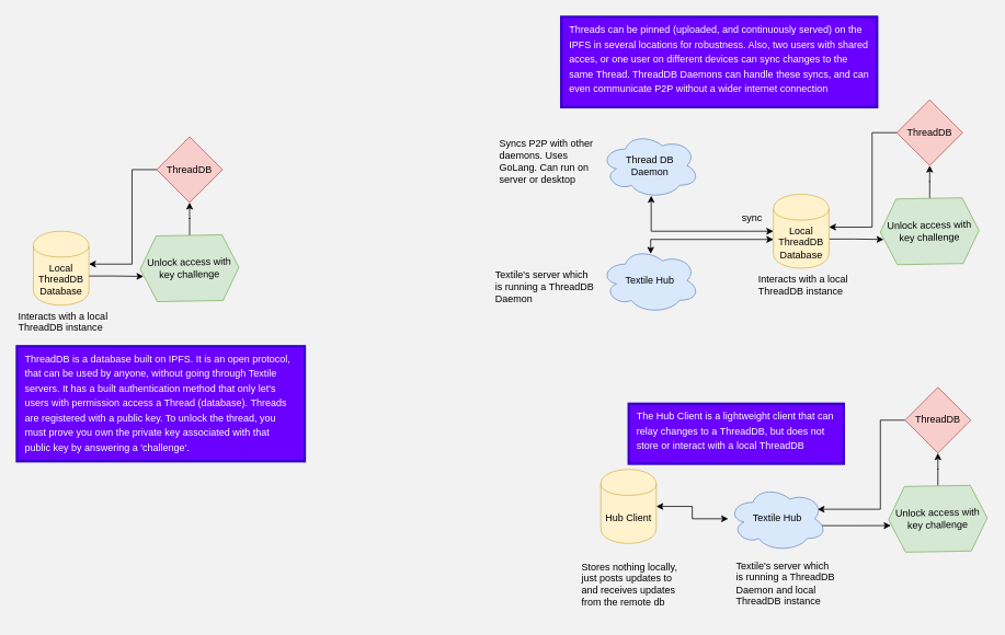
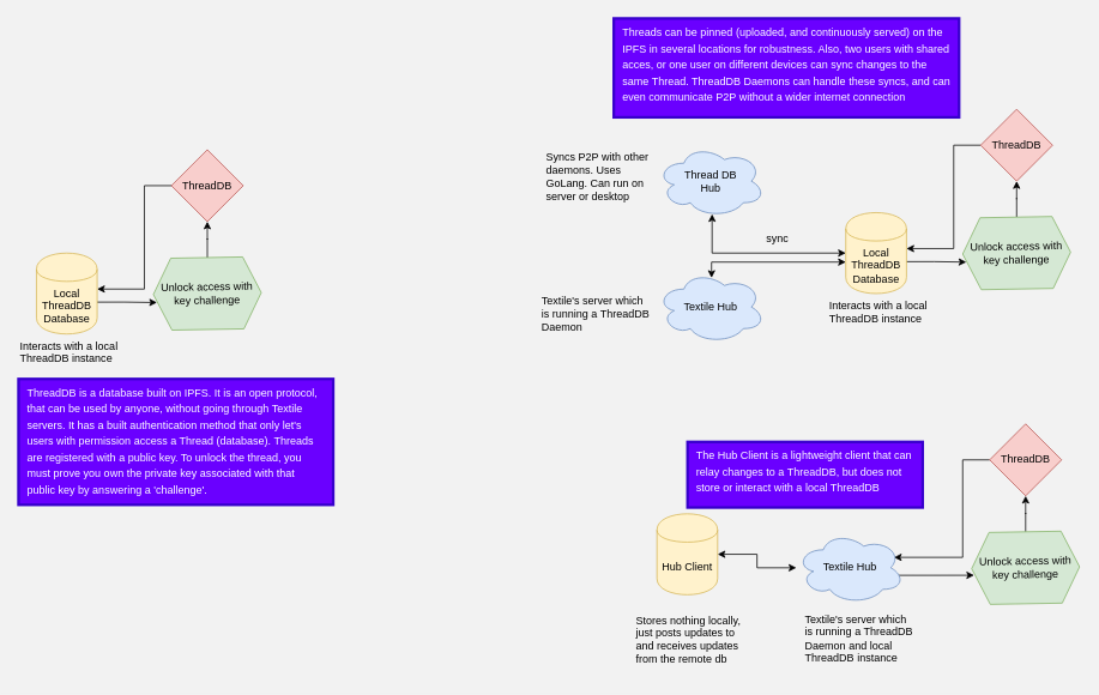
  <mxCell id="0" />
  <mxCell id="1" parent="0" />
  <mxCell id="2" style="edgeStyle=orthogonalEdgeStyle;rounded=0;orthogonalLoop=1;jettySize=auto;html=1;entryX=0.5;entryY=1;entryDx=0;entryDy=0;startArrow=none;startFill=0;" parent="1" source="3" target="11" edge="1"><mxGeometry relative="1" as="geometry" /></mxCell>
  <mxCell id="3" value="&lt;div&gt;Unlock access with key challenge&lt;/div&gt;" style="shape=hexagon;perimeter=hexagonPerimeter2;whiteSpace=wrap;html=1;fixedSize=1;rotation=-1;fillColor=#d5e8d4;strokeColor=#82b366;" parent="1" vertex="1"><mxGeometry x="1070" y="241" width="120" height="80" as="geometry" /></mxCell>
  <mxCell id="4" style="edgeStyle=orthogonalEdgeStyle;rounded=0;orthogonalLoop=1;jettySize=auto;html=1;entryX=0.032;entryY=0.613;entryDx=0;entryDy=0;entryPerimeter=0;startArrow=none;startFill=0;exitX=0.997;exitY=0.606;exitDx=0;exitDy=0;exitPerimeter=0;" parent="1" source="16" target="3" edge="1"><mxGeometry relative="1" as="geometry"><mxPoint x="1030" y="291.019" as="sourcePoint" /><Array as="points"><mxPoint x="1038" y="291" /></Array></mxGeometry></mxCell>
  <mxCell id="5" style="edgeStyle=elbowEdgeStyle;rounded=0;orthogonalLoop=1;jettySize=auto;html=1;startArrow=none;startFill=0;elbow=vertical;strokeColor=none;" parent="1" source="16" edge="1"><mxGeometry relative="1" as="geometry"><Array as="points" /><mxPoint x="790" y="151" as="targetPoint" /></mxGeometry></mxCell>
  <mxCell id="6" style="edgeStyle=elbowEdgeStyle;rounded=0;orthogonalLoop=1;jettySize=auto;elbow=vertical;html=1;startArrow=classic;startFill=1;endArrow=classic;endFill=1;entryX=0;entryY=0.5;entryDx=0;entryDy=0;exitX=0.511;exitY=0.959;exitDx=0;exitDy=0;exitPerimeter=0;" parent="1" source="14" target="16" edge="1"><mxGeometry relative="1" as="geometry"><mxPoint x="920" y="281" as="targetPoint" /><Array as="points"><mxPoint x="870" y="281" /><mxPoint x="840" y="271" /></Array><mxPoint x="790" y="231" as="sourcePoint" /></mxGeometry></mxCell>
  <mxCell id="7" style="edgeStyle=elbowEdgeStyle;rounded=0;orthogonalLoop=1;jettySize=auto;elbow=vertical;html=1;startArrow=classic;startFill=1;endArrow=classic;endFill=1;entryX=0;entryY=0.611;entryDx=0;entryDy=0;entryPerimeter=0;exitX=0.506;exitY=0.095;exitDx=0;exitDy=0;exitPerimeter=0;" parent="1" source="15" target="16" edge="1"><mxGeometry relative="1" as="geometry"><mxPoint x="910" y="291" as="targetPoint" /><Array as="points"><mxPoint x="870" y="291" /></Array><mxPoint x="790" y="311" as="sourcePoint" /></mxGeometry></mxCell>
  <mxCell id="8" value="Textile's server which is running a ThreadDB Daemon" style="text;whiteSpace=wrap;html=1;" parent="1" vertex="1"><mxGeometry x="600" y="321" width="125" height="70" as="geometry" /></mxCell>
  <mxCell id="9" value="&lt;div&gt;Syncs P2P with other daemons. Uses GoLang. Can run on server or desktop&lt;br&gt;&lt;/div&gt;" style="text;whiteSpace=wrap;html=1;" parent="1" vertex="1"><mxGeometry x="605" y="161" width="125" height="85" as="geometry" /></mxCell>
  <mxCell id="10" style="edgeStyle=orthogonalEdgeStyle;rounded=0;orthogonalLoop=1;jettySize=auto;html=1;startArrow=none;startFill=0;" parent="1" source="11" target="16" edge="1"><mxGeometry relative="1" as="geometry"><Array as="points"><mxPoint x="1060" y="161" /><mxPoint x="1060" y="276" /></Array><mxPoint x="1010" y="276" as="targetPoint" /></mxGeometry></mxCell>
  <mxCell id="11" value="&lt;div&gt;ThreadDB&lt;/div&gt;" style="rhombus;whiteSpace=wrap;html=1;fillColor=#f8cecc;strokeColor=#b85450;" parent="1" vertex="1"><mxGeometry x="1090" y="121" width="80" height="80" as="geometry" /></mxCell>
  <mxCell id="12" value="Interacts with a local ThreadDB instance" style="text;whiteSpace=wrap;html=1;" parent="1" vertex="1"><mxGeometry x="920" y="326" width="120" height="40" as="geometry" /></mxCell>
- <mxCell id="13" value="sync" style="text;whiteSpace=wrap;html=1;" parent="1" vertex="1"><mxGeometry x="900" y="251" width="30" height="20" as="geometry" /></mxCell>
- <mxCell id="14" value="&lt;div&gt;Thread DB &lt;br&gt;&lt;/div&gt;&lt;div&gt;Daemon&lt;/div&gt;" style="ellipse;shape=cloud;whiteSpace=wrap;html=1;fillColor=#dae8fc;strokeColor=#6c8ebf;" parent="1" vertex="1"><mxGeometry x="730" y="161" width="120" height="80" as="geometry" /></mxCell>
+ <mxCell id="13" value="sync" style="text;whiteSpace=wrap;html=1;" parent="1" vertex="1"><mxGeometry x="850" y="251" width="30" height="20" as="geometry" /></mxCell>
+ <mxCell id="14" value="&lt;div&gt;Thread DB &lt;br&gt;&lt;/div&gt;&lt;div&gt;Hub&lt;/div&gt;" style="ellipse;shape=cloud;whiteSpace=wrap;html=1;fillColor=#dae8fc;strokeColor=#6c8ebf;" parent="1" vertex="1"><mxGeometry x="730" y="161" width="120" height="80" as="geometry" /></mxCell>
  <mxCell id="15" value="&lt;div&gt;Textile Hub&lt;/div&gt;" style="ellipse;shape=cloud;whiteSpace=wrap;html=1;fillColor=#dae8fc;strokeColor=#6c8ebf;" parent="1" vertex="1"><mxGeometry x="730" y="301" width="120" height="80" as="geometry" /></mxCell>
  <mxCell id="16" value="&lt;div&gt;Local ThreadDB Database&lt;/div&gt;" style="shape=cylinder;whiteSpace=wrap;html=1;boundedLbl=1;backgroundOutline=1;fillColor=#fff2cc;strokeColor=#d6b656;" parent="1" vertex="1"><mxGeometry x="940" y="236" width="67.5" height="90" as="geometry" /></mxCell>
  <mxCell id="17" style="edgeStyle=elbowEdgeStyle;rounded=0;orthogonalLoop=1;jettySize=auto;html=1;startArrow=none;startFill=0;elbow=vertical;strokeColor=none;" parent="1" target="16" edge="1"><mxGeometry relative="1" as="geometry"><Array as="points"><mxPoint x="970" y="121" /></Array><mxPoint x="970" y="261" as="sourcePoint" /><mxPoint x="790" y="151" as="targetPoint" /></mxGeometry></mxCell>
  <mxCell id="18" style="edgeStyle=orthogonalEdgeStyle;rounded=0;orthogonalLoop=1;jettySize=auto;html=1;entryX=0.5;entryY=1;entryDx=0;entryDy=0;startArrow=none;startFill=0;" parent="1" source="19" target="22" edge="1"><mxGeometry relative="1" as="geometry" /></mxCell>
  <mxCell id="19" value="&lt;div&gt;Unlock access with key challenge&lt;/div&gt;" style="shape=hexagon;perimeter=hexagonPerimeter2;whiteSpace=wrap;html=1;fixedSize=1;rotation=-1;fillColor=#d5e8d4;strokeColor=#82b366;" parent="1" vertex="1"><mxGeometry x="170" y="286" width="120" height="80" as="geometry" /></mxCell>
  <mxCell id="20" style="edgeStyle=orthogonalEdgeStyle;rounded=0;orthogonalLoop=1;jettySize=auto;html=1;entryX=0.032;entryY=0.613;entryDx=0;entryDy=0;entryPerimeter=0;startArrow=none;startFill=0;exitX=0.997;exitY=0.606;exitDx=0;exitDy=0;exitPerimeter=0;" parent="1" source="24" target="19" edge="1"><mxGeometry relative="1" as="geometry"><mxPoint x="130" y="336.019" as="sourcePoint" /><Array as="points"><mxPoint x="138" y="336" /></Array></mxGeometry></mxCell>
  <mxCell id="21" style="edgeStyle=orthogonalEdgeStyle;rounded=0;orthogonalLoop=1;jettySize=auto;html=1;startArrow=none;startFill=0;" parent="1" source="22" target="24" edge="1"><mxGeometry relative="1" as="geometry"><Array as="points"><mxPoint x="160" y="206" /><mxPoint x="160" y="321" /></Array><mxPoint x="110" y="321" as="targetPoint" /></mxGeometry></mxCell>
  <mxCell id="22" value="&lt;div&gt;ThreadDB&lt;/div&gt;" style="rhombus;whiteSpace=wrap;html=1;fillColor=#f8cecc;strokeColor=#b85450;" parent="1" vertex="1"><mxGeometry x="190" y="166" width="80" height="80" as="geometry" /></mxCell>
  <mxCell id="23" value="Interacts with a local ThreadDB instance" style="text;whiteSpace=wrap;html=1;" parent="1" vertex="1"><mxGeometry x="20" y="371" width="120" height="40" as="geometry" /></mxCell>
  <mxCell id="24" value="&lt;div&gt;Local ThreadDB Database&lt;/div&gt;" style="shape=cylinder;whiteSpace=wrap;html=1;boundedLbl=1;backgroundOutline=1;fillColor=#fff2cc;strokeColor=#d6b656;" parent="1" vertex="1"><mxGeometry x="40" y="281" width="67.5" height="90" as="geometry" /></mxCell>
  <mxCell id="25" style="edgeStyle=elbowEdgeStyle;rounded=0;orthogonalLoop=1;jettySize=auto;html=1;startArrow=none;startFill=0;elbow=vertical;strokeColor=none;" parent="1" target="24" edge="1"><mxGeometry relative="1" as="geometry"><Array as="points"><mxPoint x="70" y="166" /></Array><mxPoint x="70" y="306" as="sourcePoint" /><mxPoint x="-110" y="196" as="targetPoint" /></mxGeometry></mxCell>
  <mxCell id="26" style="edgeStyle=orthogonalEdgeStyle;rounded=0;orthogonalLoop=1;jettySize=auto;html=1;entryX=0.5;entryY=1;entryDx=0;entryDy=0;startArrow=none;startFill=0;" parent="1" source="27" target="32" edge="1"><mxGeometry relative="1" as="geometry" /></mxCell>
  <mxCell id="27" value="&lt;div&gt;Unlock access with key challenge&lt;/div&gt;" style="shape=hexagon;perimeter=hexagonPerimeter2;whiteSpace=wrap;html=1;fixedSize=1;rotation=-1;fillColor=#d5e8d4;strokeColor=#82b366;" parent="1" vertex="1"><mxGeometry x="1080" y="591" width="120" height="80" as="geometry" /></mxCell>
  <mxCell id="28" style="edgeStyle=orthogonalEdgeStyle;rounded=0;orthogonalLoop=1;jettySize=auto;html=1;entryX=0.021;entryY=0.592;entryDx=0;entryDy=0;entryPerimeter=0;startArrow=none;startFill=0;exitX=0.947;exitY=0.605;exitDx=0;exitDy=0;exitPerimeter=0;" parent="1" source="34" target="27" edge="1"><mxGeometry relative="1" as="geometry"><mxPoint x="1040" y="641.019" as="sourcePoint" /><Array as="points" /></mxGeometry></mxCell>
  <mxCell id="29" style="edgeStyle=elbowEdgeStyle;rounded=0;orthogonalLoop=1;jettySize=auto;html=1;startArrow=none;startFill=0;elbow=vertical;strokeColor=none;" parent="1" source="36" edge="1"><mxGeometry relative="1" as="geometry"><Array as="points" /><mxPoint x="800" y="501" as="targetPoint" /></mxGeometry></mxCell>
  <mxCell id="30" value="Textile's server which is running a ThreadDB Daemon and local ThreadDB instance" style="text;whiteSpace=wrap;html=1;" parent="1" vertex="1"><mxGeometry x="893" y="675" width="125" height="70" as="geometry" /></mxCell>
  <mxCell id="31" style="edgeStyle=orthogonalEdgeStyle;rounded=0;orthogonalLoop=1;jettySize=auto;html=1;startArrow=none;startFill=0;entryX=0.905;entryY=0.355;entryDx=0;entryDy=0;entryPerimeter=0;" parent="1" source="32" target="34" edge="1"><mxGeometry relative="1" as="geometry"><Array as="points"><mxPoint x="1070" y="511" /><mxPoint x="1070" y="619" /><mxPoint x="994" y="619" /></Array><mxPoint x="1020" y="626" as="targetPoint" /></mxGeometry></mxCell>
  <mxCell id="32" value="&lt;div&gt;ThreadDB&lt;/div&gt;" style="rhombus;whiteSpace=wrap;html=1;fillColor=#f8cecc;strokeColor=#b85450;" parent="1" vertex="1"><mxGeometry x="1100" y="471" width="80" height="80" as="geometry" /></mxCell>
  <mxCell id="33" value="Stores nothing locally, just posts updates to and receives updates from  the remote db " style="text;whiteSpace=wrap;html=1;" parent="1" vertex="1"><mxGeometry x="705" y="676" width="120" height="75" as="geometry" /></mxCell>
  <mxCell id="34" value="&lt;div&gt;Textile Hub&lt;/div&gt;" style="ellipse;shape=cloud;whiteSpace=wrap;html=1;fillColor=#dae8fc;strokeColor=#6c8ebf;" parent="1" vertex="1"><mxGeometry x="885" y="591" width="120" height="80" as="geometry" /></mxCell>
  <mxCell id="35" style="edgeStyle=orthogonalEdgeStyle;rounded=0;orthogonalLoop=1;jettySize=auto;html=1;startArrow=classic;startFill=1;endArrow=classic;endFill=1;" parent="1" source="36" target="34" edge="1"><mxGeometry relative="1" as="geometry" /></mxCell>
  <mxCell id="36" value="Hub Client" style="shape=cylinder;whiteSpace=wrap;html=1;boundedLbl=1;backgroundOutline=1;fillColor=#fff2cc;strokeColor=#d6b656;" parent="1" vertex="1"><mxGeometry x="730" y="571" width="67.5" height="90" as="geometry" /></mxCell>
  <mxCell id="37" style="edgeStyle=elbowEdgeStyle;rounded=0;orthogonalLoop=1;jettySize=auto;html=1;startArrow=none;startFill=0;elbow=vertical;strokeColor=none;" parent="1" target="36" edge="1"><mxGeometry relative="1" as="geometry"><Array as="points"><mxPoint x="980" y="471" /></Array><mxPoint x="980" y="611" as="sourcePoint" /><mxPoint x="800" y="501" as="targetPoint" /></mxGeometry></mxCell>
  <mxCell id="38" value="&lt;p style=&quot;line-height: 150%&quot;&gt;ThreadDB is a database built on IPFS. It is an open protocol, that can be used by anyone, without going through Textile servers. It has a built authentication method that only let's users with permission access a Thread (database). Threads are registered with a public key. To unlock the thread, you must prove you own the private key associated with that public key by answering a 'challenge'.&lt;/p&gt;" style="text;whiteSpace=wrap;html=1;labelBackgroundColor=none;rounded=0;spacingTop=-10;fillColor=#6a00ff;strokeColor=#3700CC;fontColor=#ffffff;spacingBottom=0;spacing=0;spacingLeft=10;spacingRight=10;strokeWidth=3;" vertex="1" parent="1"><mxGeometry x="20" y="421" width="350" height="140" as="geometry" /></mxCell>
  <mxCell id="39" value="&lt;p style=&quot;line-height: 150%&quot;&gt;Threads can be pinned (uploaded, and continuously served) on the IPFS in several locations for robustness. Also, two users with shared acces, or one user on different devices can sync changes to the same Thread. ThreadDB Daemons can handle these syncs, and can even communicate P2P without a wider internet connection&lt;/p&gt;" style="text;whiteSpace=wrap;html=1;labelBackgroundColor=none;rounded=0;spacingTop=-10;strokeColor=#3700CC;fontColor=#ffffff;spacingBottom=0;spacing=0;fillColor=#6a00ff;strokeWidth=3;spacingLeft=10;spacingRight=10;" vertex="1" parent="1"><mxGeometry x="682" y="20" width="384" height="110" as="geometry" /></mxCell>
  <mxCell id="40" value="&lt;p style=&quot;line-height: 150%&quot;&gt;The Hub Client is a lightweight client that can relay changes to a ThreadDB, but does not store or interact with a local ThreadDB&lt;br&gt;&lt;/p&gt;" style="text;whiteSpace=wrap;html=1;labelBackgroundColor=none;rounded=0;spacingTop=-10;fillColor=#6a00ff;strokeColor=#3700CC;fontColor=#ffffff;spacingBottom=0;spacing=0;spacingLeft=10;spacingRight=10;strokeWidth=3;" vertex="1" parent="1"><mxGeometry x="764" y="491" width="261.5" height="73" as="geometry" /></mxCell>
